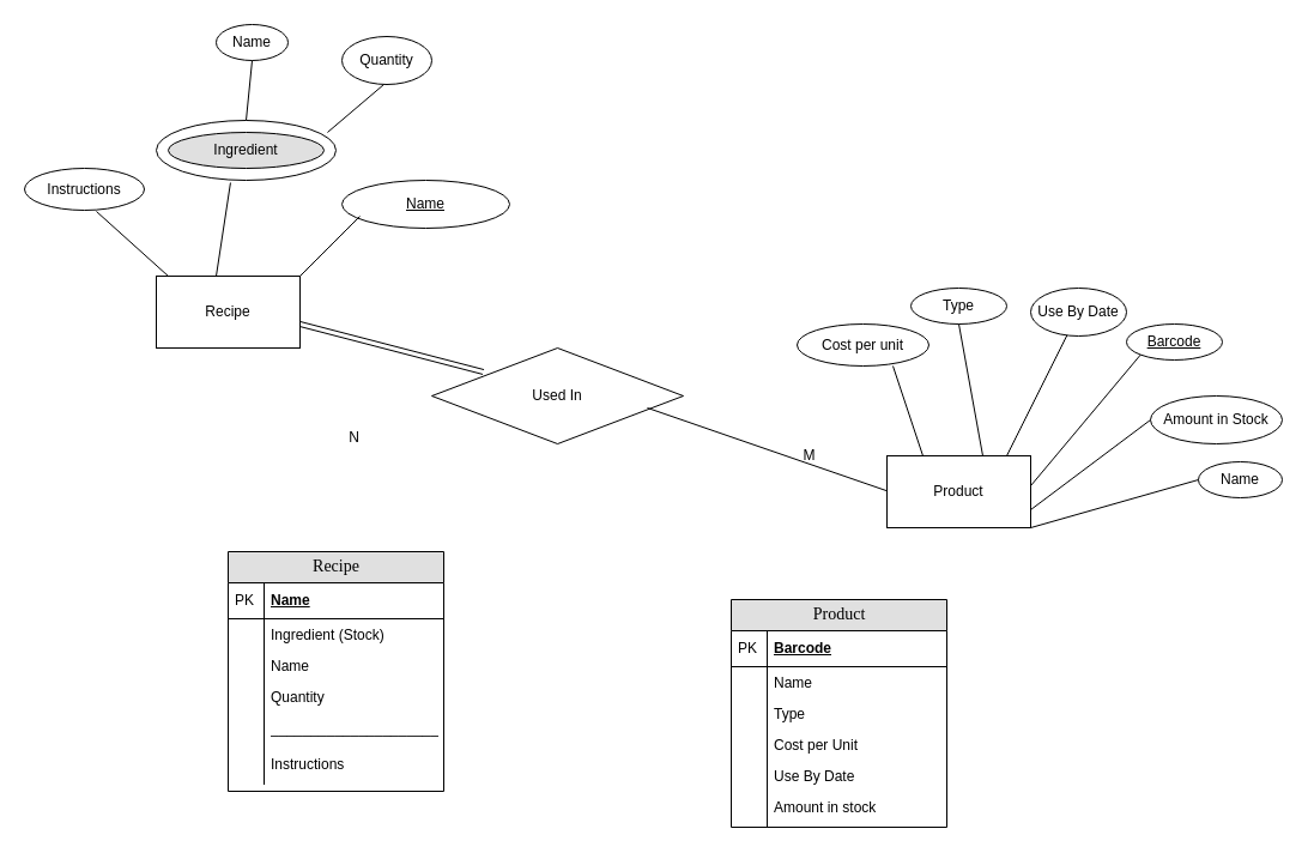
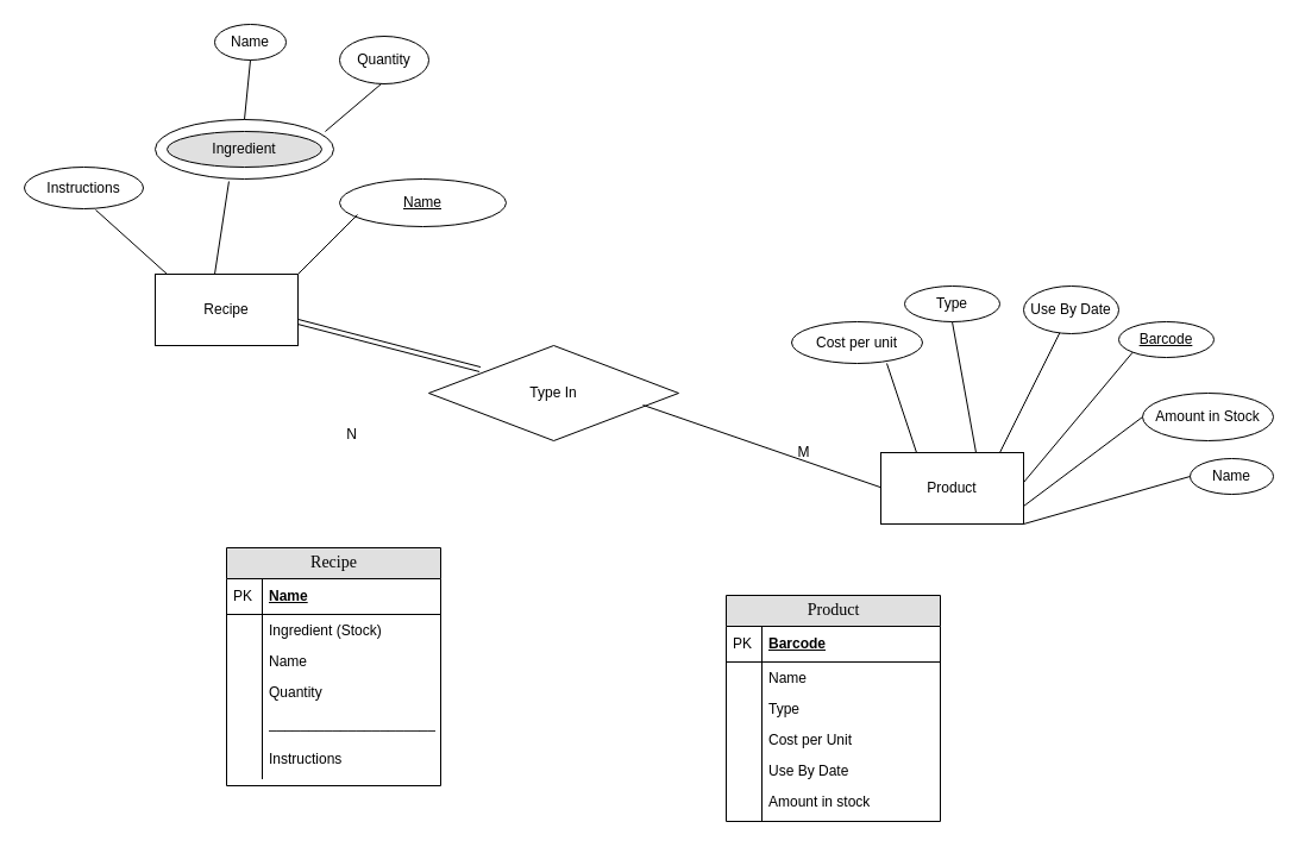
  <mxCell id="0" />
  <mxCell id="1" parent="0" />
  <mxCell id="2" value="" style="ellipse;whiteSpace=wrap;html=1;" parent="1" vertex="1"><mxGeometry x="130" y="100" width="150" height="50" as="geometry" /></mxCell>
- <mxCell id="3" value="Used In" style="rhombus;whiteSpace=wrap;html=1;" parent="1" vertex="1"><mxGeometry x="360" y="290" width="210" height="80" as="geometry" /></mxCell>
+ <mxCell id="3" value="Type In" style="rhombus;whiteSpace=wrap;html=1;" parent="1" vertex="1"><mxGeometry x="360" y="290" width="210" height="80" as="geometry" /></mxCell>
  <mxCell id="4" value="" style="endArrow=none;html=1;rounded=0;" parent="1" edge="1"><mxGeometry width="50" height="50" relative="1" as="geometry"><mxPoint x="540" y="340" as="sourcePoint" /><mxPoint x="746.75" y="411.567" as="targetPoint" /></mxGeometry></mxCell>
  <mxCell id="5" value="N" style="text;html=1;align=center;verticalAlign=middle;resizable=0;points=[];autosize=1;strokeColor=none;fillColor=none;" parent="1" vertex="1"><mxGeometry x="280" y="350" width="30" height="30" as="geometry" /></mxCell>
  <mxCell id="6" value="M" style="text;html=1;align=center;verticalAlign=middle;resizable=0;points=[];autosize=1;strokeColor=none;fillColor=none;" parent="1" vertex="1"><mxGeometry x="660" y="365" width="30" height="30" as="geometry" /></mxCell>
  <mxCell id="7" value="Recipe" style="rounded=0;whiteSpace=wrap;html=1;" parent="1" vertex="1"><mxGeometry x="130" y="230" width="120" height="60" as="geometry" /></mxCell>
  <mxCell id="8" value="Product" style="rounded=0;whiteSpace=wrap;html=1;" parent="1" vertex="1"><mxGeometry x="740" y="380" width="120" height="60" as="geometry" /></mxCell>
  <mxCell id="9" value="Instructions" style="ellipse;whiteSpace=wrap;html=1;" parent="1" vertex="1"><mxGeometry x="20" y="140" width="100" height="35" as="geometry" /></mxCell>
  <mxCell id="10" value="Ingredient" style="ellipse;whiteSpace=wrap;html=1;fillColor=#e0e0e0;" parent="1" vertex="1"><mxGeometry x="140" y="110" width="130" height="30" as="geometry" /></mxCell>
  <mxCell id="11" value="&lt;u&gt;Name&lt;/u&gt;" style="ellipse;whiteSpace=wrap;html=1;" parent="1" vertex="1"><mxGeometry x="285" y="150" width="140" height="40" as="geometry" /></mxCell>
  <mxCell id="12" value="Cost per unit" style="ellipse;whiteSpace=wrap;html=1;" parent="1" vertex="1"><mxGeometry x="665" y="270" width="110" height="35" as="geometry" /></mxCell>
  <mxCell id="13" value="Type" style="ellipse;whiteSpace=wrap;html=1;" parent="1" vertex="1"><mxGeometry x="760" y="240" width="80" height="30" as="geometry" /></mxCell>
  <mxCell id="14" value="&lt;u&gt;Barcode&lt;/u&gt;" style="ellipse;whiteSpace=wrap;html=1;" parent="1" vertex="1"><mxGeometry x="940" y="270" width="80" height="30" as="geometry" /></mxCell>
  <mxCell id="15" value="" style="endArrow=none;html=1;rounded=0;" parent="1" edge="1"><mxGeometry width="50" height="50" relative="1" as="geometry"><mxPoint x="250" y="230" as="sourcePoint" /><mxPoint x="300" y="180" as="targetPoint" /></mxGeometry></mxCell>
  <mxCell id="16" value="" style="endArrow=none;html=1;rounded=0;exitX=0.25;exitY=0;exitDx=0;exitDy=0;" parent="1" source="8" edge="1"><mxGeometry width="50" height="50" relative="1" as="geometry"><mxPoint x="695" y="355" as="sourcePoint" /><mxPoint x="745" y="305" as="targetPoint" /></mxGeometry></mxCell>
  <mxCell id="17" value="" style="endArrow=none;html=1;rounded=0;entryX=0.6;entryY=1.029;entryDx=0;entryDy=0;entryPerimeter=0;" parent="1" target="9" edge="1"><mxGeometry width="50" height="50" relative="1" as="geometry"><mxPoint x="140" y="230" as="sourcePoint" /><mxPoint x="90" y="170" as="targetPoint" /></mxGeometry></mxCell>
  <mxCell id="18" value="" style="endArrow=none;html=1;rounded=0;entryX=0.413;entryY=1.04;entryDx=0;entryDy=0;entryPerimeter=0;" parent="1" target="2" edge="1"><mxGeometry width="50" height="50" relative="1" as="geometry"><mxPoint x="180" y="230" as="sourcePoint" /><mxPoint x="200" y="160" as="targetPoint" /></mxGeometry></mxCell>
  <mxCell id="19" value="" style="endArrow=none;html=1;rounded=0;entryX=0;entryY=1;entryDx=0;entryDy=0;" parent="1" target="14" edge="1"><mxGeometry width="50" height="50" relative="1" as="geometry"><mxPoint x="860" y="405" as="sourcePoint" /><mxPoint x="910" y="355" as="targetPoint" /></mxGeometry></mxCell>
  <mxCell id="20" value="" style="endArrow=none;html=1;rounded=0;entryX=0.5;entryY=1;entryDx=0;entryDy=0;" parent="1" target="13" edge="1"><mxGeometry width="50" height="50" relative="1" as="geometry"><mxPoint x="820" y="380" as="sourcePoint" /><mxPoint x="870" y="330" as="targetPoint" /></mxGeometry></mxCell>
  <mxCell id="21" value="Amount in Stock" style="ellipse;whiteSpace=wrap;html=1;" parent="1" vertex="1"><mxGeometry x="960" y="330" width="110" height="40" as="geometry" /></mxCell>
  <mxCell id="22" value="" style="endArrow=none;html=1;rounded=0;exitX=1;exitY=0.75;exitDx=0;exitDy=0;entryX=0;entryY=0.5;entryDx=0;entryDy=0;" parent="1" source="8" target="21" edge="1"><mxGeometry width="50" height="50" relative="1" as="geometry"><mxPoint x="920" y="470" as="sourcePoint" /><mxPoint x="970" y="420" as="targetPoint" /></mxGeometry></mxCell>
  <mxCell id="23" value="Name" style="ellipse;whiteSpace=wrap;html=1;" parent="1" vertex="1"><mxGeometry x="180" y="20" width="60" height="30" as="geometry" /></mxCell>
  <mxCell id="24" value="Quantity" style="ellipse;whiteSpace=wrap;html=1;" parent="1" vertex="1"><mxGeometry x="285" y="30" width="75" height="40" as="geometry" /></mxCell>
  <mxCell id="25" value="" style="endArrow=none;html=1;rounded=0;entryX=0.5;entryY=1;entryDx=0;entryDy=0;exitX=0.5;exitY=0;exitDx=0;exitDy=0;" parent="1" source="2" target="23" edge="1"><mxGeometry width="50" height="50" relative="1" as="geometry"><mxPoint x="170" y="100" as="sourcePoint" /><mxPoint x="210" y="60" as="targetPoint" /></mxGeometry></mxCell>
  <mxCell id="26" value="" style="endArrow=none;html=1;rounded=0;exitX=0.953;exitY=0.2;exitDx=0;exitDy=0;exitPerimeter=0;" parent="1" source="2" edge="1"><mxGeometry width="50" height="50" relative="1" as="geometry"><mxPoint x="270" y="120" as="sourcePoint" /><mxPoint x="320" y="70" as="targetPoint" /></mxGeometry></mxCell>
  <mxCell id="27" value="Name" style="ellipse;whiteSpace=wrap;html=1;" parent="1" vertex="1"><mxGeometry x="1000" y="385" width="70" height="30" as="geometry" /></mxCell>
  <mxCell id="28" value="" style="endArrow=none;html=1;rounded=0;entryX=0;entryY=0.5;entryDx=0;entryDy=0;" parent="1" target="27" edge="1"><mxGeometry width="50" height="50" relative="1" as="geometry"><mxPoint x="860" y="440" as="sourcePoint" /><mxPoint x="910" y="390" as="targetPoint" /></mxGeometry></mxCell>
  <mxCell id="29" value="" style="endArrow=none;html=1;rounded=0;" parent="1" target="30" edge="1"><mxGeometry width="50" height="50" relative="1" as="geometry"><mxPoint x="840" y="380" as="sourcePoint" /><mxPoint x="890" y="290" as="targetPoint" /></mxGeometry></mxCell>
  <mxCell id="30" value="Use By Date" style="ellipse;whiteSpace=wrap;html=1;" parent="1" vertex="1"><mxGeometry x="860" y="240" width="80" height="40" as="geometry" /></mxCell>
  <mxCell id="31" value="" style="shape=link;html=1;rounded=0;entryX=0.205;entryY=0.25;entryDx=0;entryDy=0;entryPerimeter=0;" parent="1" target="3" edge="1"><mxGeometry width="100" relative="1" as="geometry"><mxPoint x="250" y="270" as="sourcePoint" /><mxPoint x="350" y="270" as="targetPoint" /></mxGeometry></mxCell>
  <mxCell id="32" value="Recipe" style="swimlane;html=1;fontStyle=0;childLayout=stackLayout;horizontal=1;startSize=26;fillColor=#e0e0e0;horizontalStack=0;resizeParent=1;resizeLast=0;collapsible=1;marginBottom=0;swimlaneFillColor=#ffffff;align=center;rounded=0;shadow=0;comic=0;labelBackgroundColor=none;strokeWidth=1;fontFamily=Verdana;fontSize=14" parent="1" vertex="1"><mxGeometry x="190" y="460" width="180" height="200" as="geometry" /></mxCell>
  <mxCell id="33" value="Name" style="shape=partialRectangle;top=0;left=0;right=0;bottom=1;html=1;align=left;verticalAlign=middle;fillColor=none;spacingLeft=34;spacingRight=4;whiteSpace=wrap;overflow=hidden;rotatable=0;points=[[0,0.5],[1,0.5]];portConstraint=eastwest;dropTarget=0;fontStyle=5;" parent="32" vertex="1"><mxGeometry y="26" width="180" height="30" as="geometry" /></mxCell>
  <mxCell id="34" value="PK" style="shape=partialRectangle;top=0;left=0;bottom=0;html=1;fillColor=none;align=left;verticalAlign=middle;spacingLeft=4;spacingRight=4;whiteSpace=wrap;overflow=hidden;rotatable=0;points=[];portConstraint=eastwest;part=1;" parent="33" vertex="1" connectable="0"><mxGeometry width="30" height="30" as="geometry" /></mxCell>
  <mxCell id="35" value="Ingredient (Stock)" style="shape=partialRectangle;top=0;left=0;right=0;bottom=0;html=1;align=left;verticalAlign=top;fillColor=none;spacingLeft=34;spacingRight=4;whiteSpace=wrap;overflow=hidden;rotatable=0;points=[[0,0.5],[1,0.5]];portConstraint=eastwest;dropTarget=0;" parent="32" vertex="1"><mxGeometry y="56" width="180" height="26" as="geometry" /></mxCell>
  <mxCell id="36" value="" style="shape=partialRectangle;top=0;left=0;bottom=0;html=1;fillColor=none;align=left;verticalAlign=top;spacingLeft=4;spacingRight=4;whiteSpace=wrap;overflow=hidden;rotatable=0;points=[];portConstraint=eastwest;part=1;" parent="35" vertex="1" connectable="0"><mxGeometry width="30" height="26" as="geometry" /></mxCell>
  <mxCell id="37" value="Name&lt;br&gt;" style="shape=partialRectangle;top=0;left=0;right=0;bottom=0;html=1;align=left;verticalAlign=top;fillColor=none;spacingLeft=34;spacingRight=4;whiteSpace=wrap;overflow=hidden;rotatable=0;points=[[0,0.5],[1,0.5]];portConstraint=eastwest;dropTarget=0;" parent="32" vertex="1"><mxGeometry y="82" width="180" height="26" as="geometry" /></mxCell>
  <mxCell id="38" value="" style="shape=partialRectangle;top=0;left=0;bottom=0;html=1;fillColor=none;align=left;verticalAlign=top;spacingLeft=4;spacingRight=4;whiteSpace=wrap;overflow=hidden;rotatable=0;points=[];portConstraint=eastwest;part=1;" parent="37" vertex="1" connectable="0"><mxGeometry width="30" height="26" as="geometry" /></mxCell>
  <mxCell id="39" value="Quantity" style="shape=partialRectangle;top=0;left=0;right=0;bottom=0;html=1;align=left;verticalAlign=top;fillColor=none;spacingLeft=34;spacingRight=4;whiteSpace=wrap;overflow=hidden;rotatable=0;points=[[0,0.5],[1,0.5]];portConstraint=eastwest;dropTarget=0;" parent="32" vertex="1"><mxGeometry y="108" width="180" height="26" as="geometry" /></mxCell>
  <mxCell id="40" value="" style="shape=partialRectangle;top=0;left=0;bottom=0;html=1;fillColor=none;align=left;verticalAlign=top;spacingLeft=4;spacingRight=4;whiteSpace=wrap;overflow=hidden;rotatable=0;points=[];portConstraint=eastwest;part=1;" parent="39" vertex="1" connectable="0"><mxGeometry width="30" height="26" as="geometry" /></mxCell>
  <mxCell id="41" value="______________________" style="shape=partialRectangle;top=0;left=0;right=0;bottom=0;html=1;align=left;verticalAlign=top;fillColor=none;spacingLeft=34;spacingRight=4;whiteSpace=wrap;overflow=hidden;rotatable=0;points=[[0,0.5],[1,0.5]];portConstraint=eastwest;dropTarget=0;" parent="32" vertex="1"><mxGeometry y="134" width="180" height="30" as="geometry" /></mxCell>
  <mxCell id="42" value="" style="shape=partialRectangle;top=0;left=0;bottom=0;html=1;fillColor=none;align=left;verticalAlign=top;spacingLeft=4;spacingRight=4;whiteSpace=wrap;overflow=hidden;rotatable=0;points=[];portConstraint=eastwest;part=1;" parent="41" vertex="1" connectable="0"><mxGeometry width="30" height="30.0" as="geometry" /></mxCell>
  <mxCell id="43" value="Instructions" style="shape=partialRectangle;top=0;left=0;right=0;bottom=0;html=1;align=left;verticalAlign=top;fillColor=none;spacingLeft=34;spacingRight=4;whiteSpace=wrap;overflow=hidden;rotatable=0;points=[[0,0.5],[1,0.5]];portConstraint=eastwest;dropTarget=0;" parent="32" vertex="1"><mxGeometry y="164" width="180" height="30" as="geometry" /></mxCell>
  <mxCell id="44" value="" style="shape=partialRectangle;top=0;left=0;bottom=0;html=1;fillColor=none;align=left;verticalAlign=top;spacingLeft=4;spacingRight=4;whiteSpace=wrap;overflow=hidden;rotatable=0;points=[];portConstraint=eastwest;part=1;" parent="43" vertex="1" connectable="0"><mxGeometry width="30" height="30.0" as="geometry" /></mxCell>
  <mxCell id="45" value="Product" style="swimlane;html=1;fontStyle=0;childLayout=stackLayout;horizontal=1;startSize=26;fillColor=#e0e0e0;horizontalStack=0;resizeParent=1;resizeLast=0;collapsible=1;marginBottom=0;swimlaneFillColor=#ffffff;align=center;rounded=0;shadow=0;comic=0;labelBackgroundColor=none;strokeWidth=1;fontFamily=Verdana;fontSize=14" parent="1" vertex="1"><mxGeometry x="610" y="500" width="180" height="190" as="geometry" /></mxCell>
  <mxCell id="46" value="Barcode" style="shape=partialRectangle;top=0;left=0;right=0;bottom=1;html=1;align=left;verticalAlign=middle;fillColor=none;spacingLeft=34;spacingRight=4;whiteSpace=wrap;overflow=hidden;rotatable=0;points=[[0,0.5],[1,0.5]];portConstraint=eastwest;dropTarget=0;fontStyle=5;" parent="45" vertex="1"><mxGeometry y="26" width="180" height="30" as="geometry" /></mxCell>
  <mxCell id="47" value="PK" style="shape=partialRectangle;top=0;left=0;bottom=0;html=1;fillColor=none;align=left;verticalAlign=middle;spacingLeft=4;spacingRight=4;whiteSpace=wrap;overflow=hidden;rotatable=0;points=[];portConstraint=eastwest;part=1;" parent="46" vertex="1" connectable="0"><mxGeometry width="30" height="30" as="geometry" /></mxCell>
  <mxCell id="48" value="Name" style="shape=partialRectangle;top=0;left=0;right=0;bottom=0;html=1;align=left;verticalAlign=top;fillColor=none;spacingLeft=34;spacingRight=4;whiteSpace=wrap;overflow=hidden;rotatable=0;points=[[0,0.5],[1,0.5]];portConstraint=eastwest;dropTarget=0;" parent="45" vertex="1"><mxGeometry y="56" width="180" height="26" as="geometry" /></mxCell>
  <mxCell id="49" value="" style="shape=partialRectangle;top=0;left=0;bottom=0;html=1;fillColor=none;align=left;verticalAlign=top;spacingLeft=4;spacingRight=4;whiteSpace=wrap;overflow=hidden;rotatable=0;points=[];portConstraint=eastwest;part=1;" parent="48" vertex="1" connectable="0"><mxGeometry width="30" height="26" as="geometry" /></mxCell>
  <mxCell id="50" value="Type" style="shape=partialRectangle;top=0;left=0;right=0;bottom=0;html=1;align=left;verticalAlign=top;fillColor=none;spacingLeft=34;spacingRight=4;whiteSpace=wrap;overflow=hidden;rotatable=0;points=[[0,0.5],[1,0.5]];portConstraint=eastwest;dropTarget=0;" parent="45" vertex="1"><mxGeometry y="82" width="180" height="26" as="geometry" /></mxCell>
  <mxCell id="51" value="" style="shape=partialRectangle;top=0;left=0;bottom=0;html=1;fillColor=none;align=left;verticalAlign=top;spacingLeft=4;spacingRight=4;whiteSpace=wrap;overflow=hidden;rotatable=0;points=[];portConstraint=eastwest;part=1;" parent="50" vertex="1" connectable="0"><mxGeometry width="30" height="26" as="geometry" /></mxCell>
  <mxCell id="52" value="Cost per Unit" style="shape=partialRectangle;top=0;left=0;right=0;bottom=0;html=1;align=left;verticalAlign=top;fillColor=none;spacingLeft=34;spacingRight=4;whiteSpace=wrap;overflow=hidden;rotatable=0;points=[[0,0.5],[1,0.5]];portConstraint=eastwest;dropTarget=0;" parent="45" vertex="1"><mxGeometry y="108" width="180" height="26" as="geometry" /></mxCell>
  <mxCell id="53" value="" style="shape=partialRectangle;top=0;left=0;bottom=0;html=1;fillColor=none;align=left;verticalAlign=top;spacingLeft=4;spacingRight=4;whiteSpace=wrap;overflow=hidden;rotatable=0;points=[];portConstraint=eastwest;part=1;" parent="52" vertex="1" connectable="0"><mxGeometry width="30" height="26" as="geometry" /></mxCell>
  <mxCell id="54" value="Use By Date" style="shape=partialRectangle;top=0;left=0;right=0;bottom=0;html=1;align=left;verticalAlign=top;fillColor=none;spacingLeft=34;spacingRight=4;whiteSpace=wrap;overflow=hidden;rotatable=0;points=[[0,0.5],[1,0.5]];portConstraint=eastwest;dropTarget=0;" parent="45" vertex="1"><mxGeometry y="134" width="180" height="26" as="geometry" /></mxCell>
  <mxCell id="55" value="" style="shape=partialRectangle;top=0;left=0;bottom=0;html=1;fillColor=none;align=left;verticalAlign=top;spacingLeft=4;spacingRight=4;whiteSpace=wrap;overflow=hidden;rotatable=0;points=[];portConstraint=eastwest;part=1;" parent="54" vertex="1" connectable="0"><mxGeometry width="30" height="26" as="geometry" /></mxCell>
  <mxCell id="56" value="Amount in stock" style="shape=partialRectangle;top=0;left=0;right=0;bottom=0;html=1;align=left;verticalAlign=top;fillColor=none;spacingLeft=34;spacingRight=4;whiteSpace=wrap;overflow=hidden;rotatable=0;points=[[0,0.5],[1,0.5]];portConstraint=eastwest;dropTarget=0;" parent="45" vertex="1"><mxGeometry y="160" width="180" height="30" as="geometry" /></mxCell>
  <mxCell id="57" value="" style="shape=partialRectangle;top=0;left=0;bottom=0;html=1;fillColor=none;align=left;verticalAlign=top;spacingLeft=4;spacingRight=4;whiteSpace=wrap;overflow=hidden;rotatable=0;points=[];portConstraint=eastwest;part=1;" parent="56" vertex="1" connectable="0"><mxGeometry width="30" height="30.0" as="geometry" /></mxCell>
